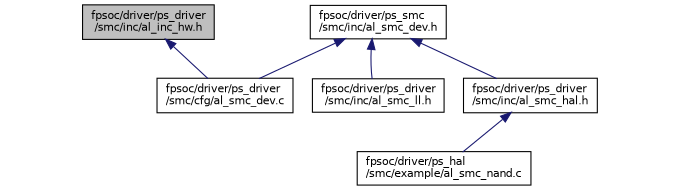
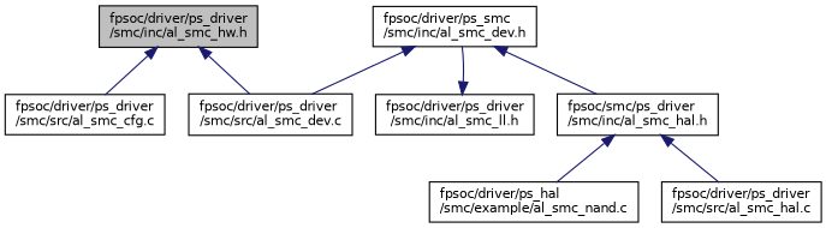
  digraph {
    node [color=black fillcolor=white fontname=Helvetica fontsize=10 shape=record style=filled]
    edge [color=midnightblue dir=back fontname=Helvetica fontsize=10 labelfontname=Helvetica labelfontsize=10 style=solid]
-   n1 [fillcolor=grey75 fontcolor=black height=0.2 label="fpsoc/driver/ps_driver\l/smc/inc/al_inc_hw.h" width=0.4]
-   n3 [height=0.2 label="fpsoc/driver/ps_driver\l/smc/cfg/al_smc_dev.c" width=0.4]
+   n1 [fillcolor=grey75 fontcolor=black height=0.2 label="fpsoc/driver/ps_driver\l/smc/inc/al_smc_hw.h" width=0.4]
+   n2 [height=0.2 label="fpsoc/driver/ps_driver\l/smc/src/al_smc_cfg.c" width=0.4]
+   n3 [height=0.2 label="fpsoc/driver/ps_driver\l/smc/src/al_smc_dev.c" width=0.4]
    n4 [height=0.2 label="fpsoc/driver/ps_driver\l/smc/inc/al_smc_ll.h" width=0.4]
    n5 [height=0.2 label="fpsoc/driver/ps_smc\l/smc/inc/al_smc_dev.h" width=0.4]
-   n6 [height=0.2 label="fpsoc/driver/ps_driver\l/smc/inc/al_smc_hal.h" width=0.4]
+   n6 [height=0.2 label="fpsoc/smc/ps_driver\l/smc/inc/al_smc_hal.h" width=0.4]
    n7 [height=0.2 label="fpsoc/driver/ps_hal\l/smc/example/al_smc_nand.c" width=0.4]
+   n8 [height=0.2 label="fpsoc/driver/ps_driver\l/smc/src/al_smc_hal.c" width=0.4]
+   n1 -> n2
    n1 -> n3
-   n5 -> n4
+   n4 -> n5
    n5 -> n3
    n5 -> n6
    n6 -> n7
+   n6 -> n8
  }
